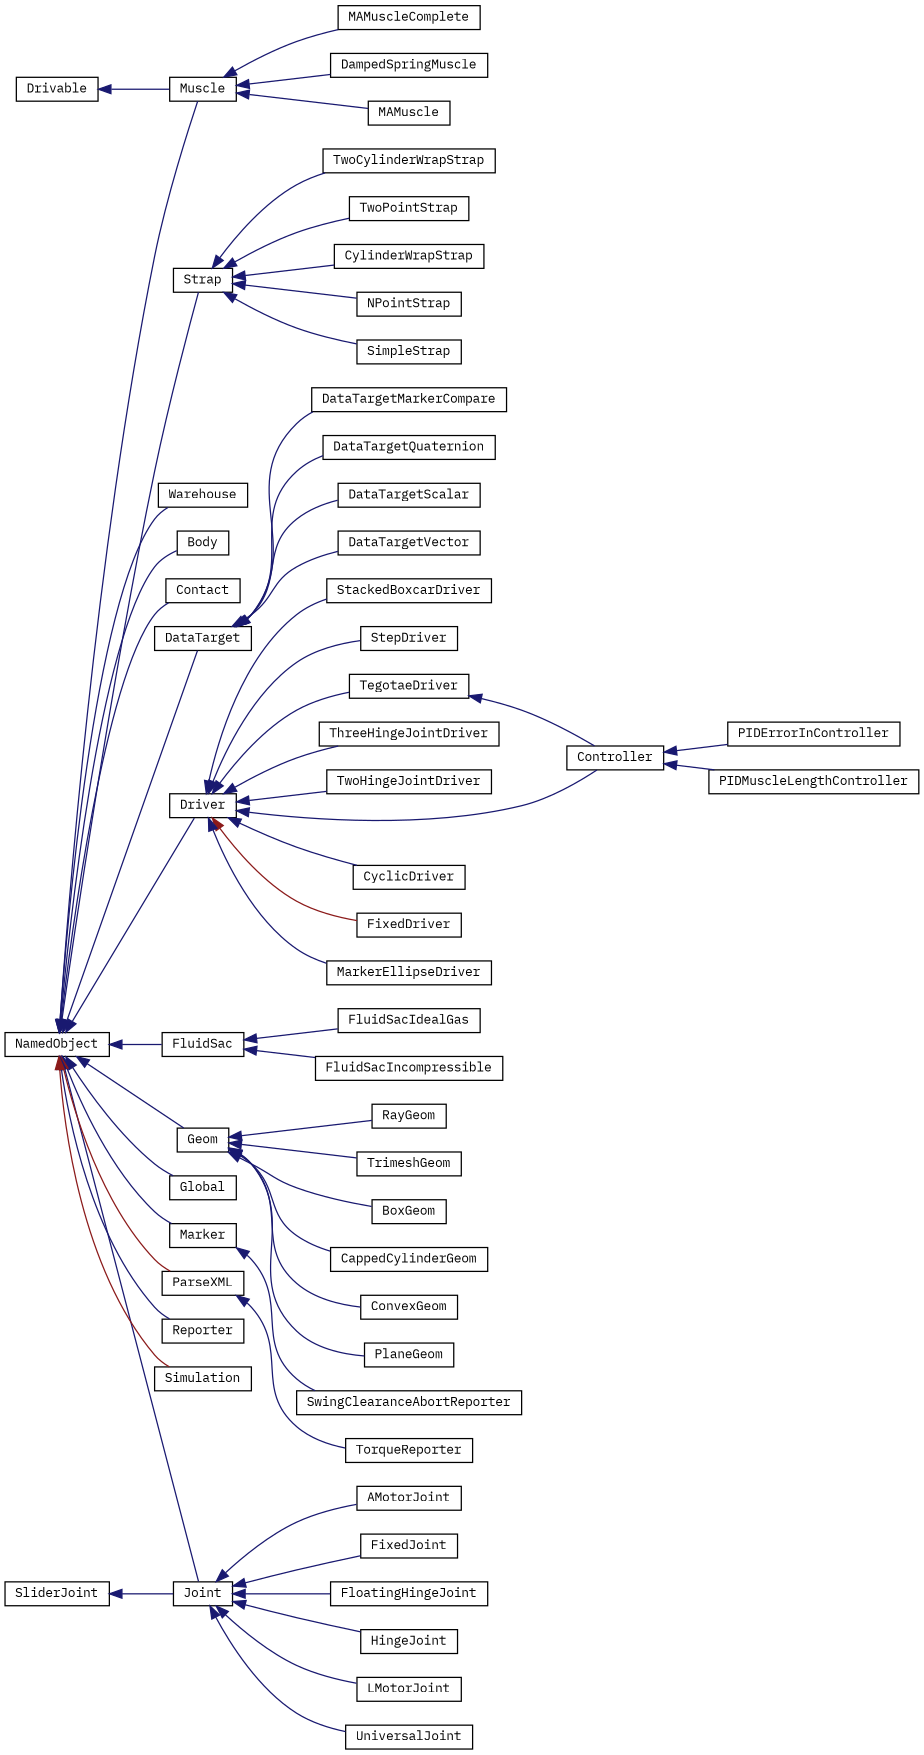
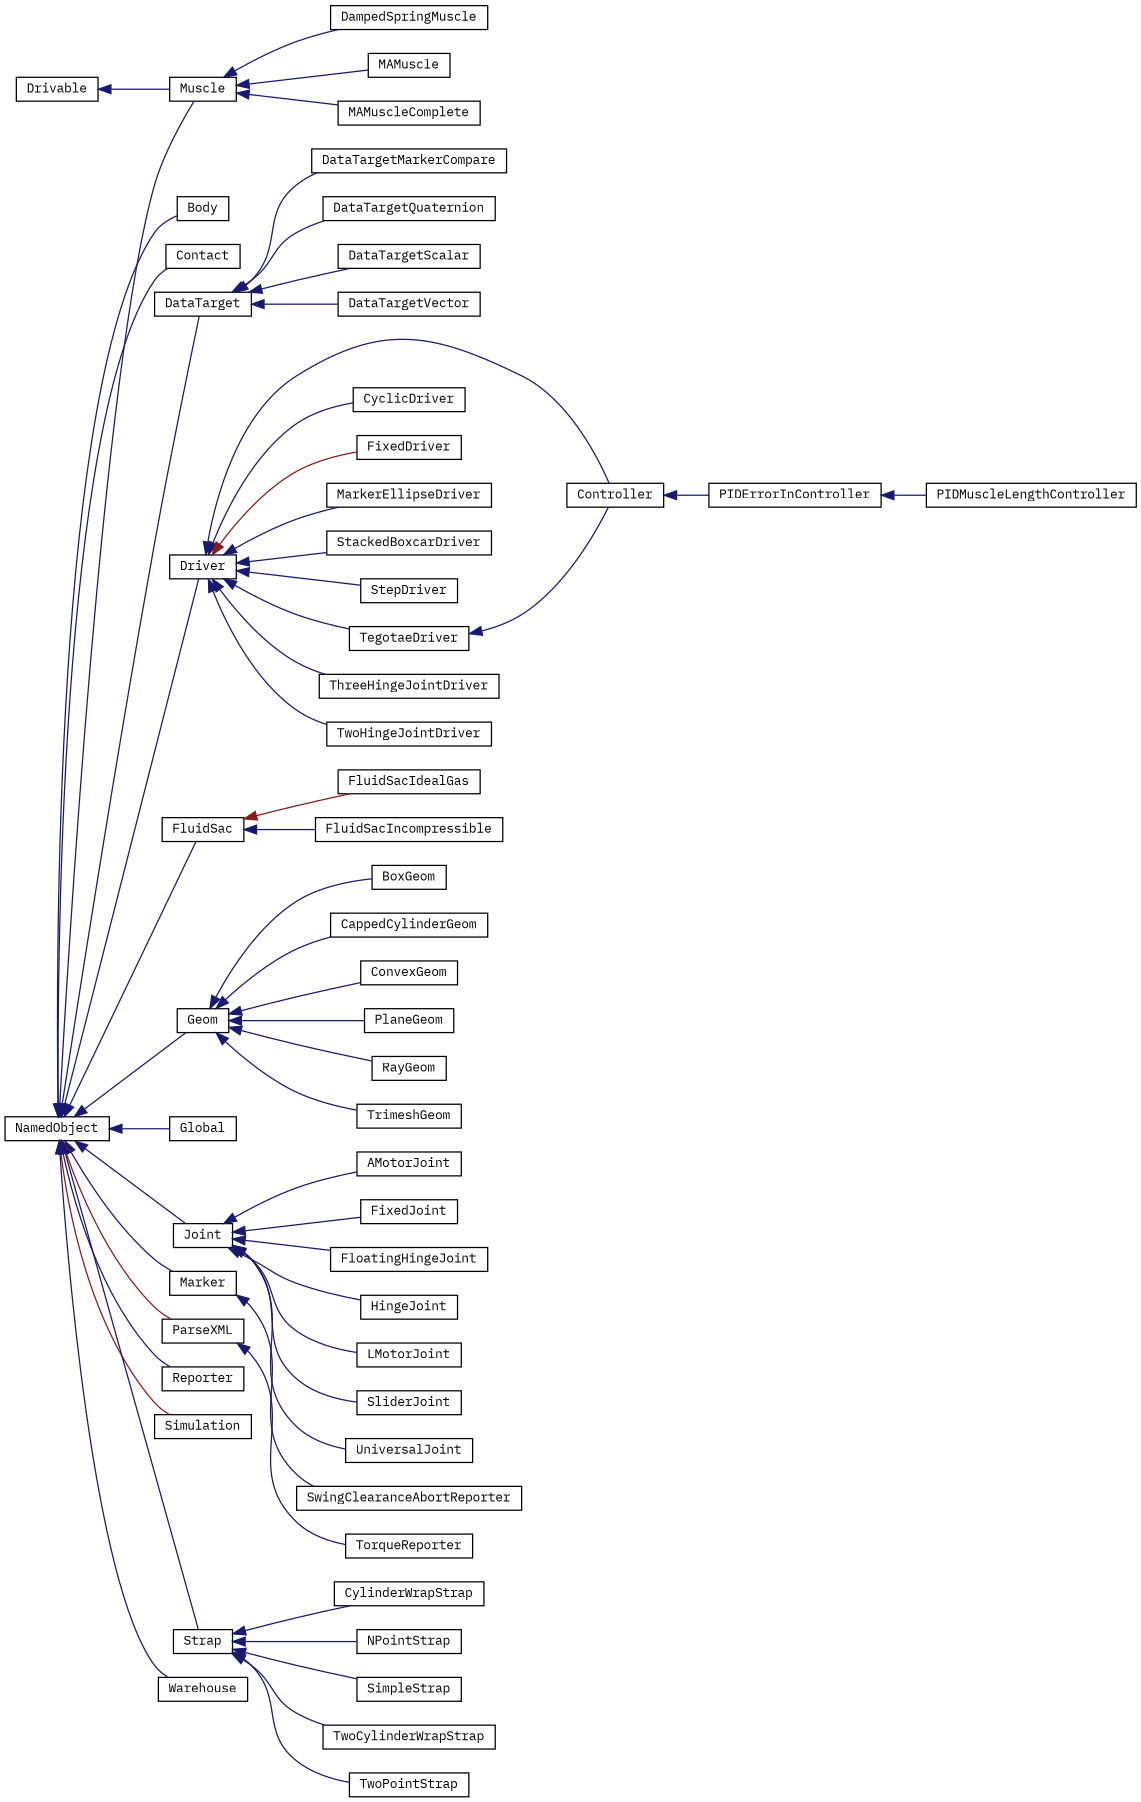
  digraph {
    fontname="IBM Plex Mono"
    rankdir=LR
    node [color=black fillcolor=white fontname="IBM Plex Mono" fontsize=10 shape=record style=filled]
    edge [color=midnightblue dir=back fontname="IBM Plex Mono" fontsize=10 labelfontname=Helvetica labelfontsize=10 style=solid]
    n1 [height=0.2 label=Drivable width=0.4]
    n2 [height=0.2 label=Muscle width=0.4]
    n3 [height=0.2 label=Controller width=0.4]
    n4 [height=0.2 label=PIDErrorInController width=0.4]
    n5 [height=0.2 label=PIDMuscleLengthController width=0.4]
    n6 [height=0.2 label=DampedSpringMuscle width=0.4]
    n7 [height=0.2 label=MAMuscle width=0.4]
    n8 [height=0.2 label=MAMuscleComplete width=0.4]
    n9 [height=0.2 label=NamedObject width=0.4]
    n10 [height=0.2 label=Body width=0.4]
    n11 [height=0.2 label=Contact width=0.4]
    n12 [height=0.2 label=DataTarget width=0.4]
    n13 [height=0.2 label=Driver width=0.4]
    n14 [height=0.2 label=FluidSac width=0.4]
    n15 [height=0.2 label=Geom width=0.4]
    n16 [height=0.2 label=Global width=0.4]
    n17 [height=0.2 label=Joint width=0.4]
    n18 [height=0.2 label=Marker width=0.4]
    n19 [height=0.2 label=ParseXML width=0.4]
    n20 [height=0.2 label=Reporter width=0.4]
    n21 [height=0.2 label=Simulation width=0.4]
    n22 [height=0.2 label=Strap width=0.4]
    n23 [height=0.2 label=Warehouse width=0.4]
    n24 [height=0.2 label=DataTargetMarkerCompare width=0.4]
    n25 [height=0.2 label=DataTargetQuaternion width=0.4]
    n26 [height=0.2 label=DataTargetScalar width=0.4]
    n27 [height=0.2 label=DataTargetVector width=0.4]
    n28 [height=0.2 label=CyclicDriver width=0.4]
    n29 [height=0.2 label=FixedDriver width=0.4]
    n30 [height=0.2 label=MarkerEllipseDriver width=0.4]
    n31 [height=0.2 label=StackedBoxcarDriver width=0.4]
    n32 [height=0.2 label=StepDriver width=0.4]
    n33 [height=0.2 label=TegotaeDriver width=0.4]
    n34 [height=0.2 label=ThreeHingeJointDriver width=0.4]
    n35 [height=0.2 label=TwoHingeJointDriver width=0.4]
    n36 [height=0.2 label=FluidSacIdealGas width=0.4]
    n37 [height=0.2 label=FluidSacIncompressible width=0.4]
    n38 [height=0.2 label=BoxGeom width=0.4]
    n39 [height=0.2 label=CappedCylinderGeom width=0.4]
    n40 [height=0.2 label=ConvexGeom width=0.4]
    n41 [height=0.2 label=PlaneGeom width=0.4]
    n42 [height=0.2 label=RayGeom width=0.4]
    n43 [height=0.2 label=TrimeshGeom width=0.4]
    n44 [height=0.2 label=AMotorJoint width=0.4]
    n45 [height=0.2 label=FixedJoint width=0.4]
    n46 [height=0.2 label=FloatingHingeJoint width=0.4]
    n47 [height=0.2 label=HingeJoint width=0.4]
    n48 [height=0.2 label=LMotorJoint width=0.4]
    n49 [height=0.2 label=SliderJoint width=0.4]
    n50 [height=0.2 label=UniversalJoint width=0.4]
    n51 [height=0.2 label=SwingClearanceAbortReporter width=0.4]
    n52 [height=0.2 label=TorqueReporter width=0.4]
    n53 [height=0.2 label=CylinderWrapStrap width=0.4]
    n54 [height=0.2 label=NPointStrap width=0.4]
    n55 [height=0.2 label=SimpleStrap width=0.4]
    n56 [height=0.2 label=TwoCylinderWrapStrap width=0.4]
    n57 [height=0.2 label=TwoPointStrap width=0.4]
    n1 -> n2
    n2 -> n6
    n2 -> n7
    n2 -> n8
    n3 -> n4
-   n3 -> n5
+   n4 -> n5
    n9 -> n2
    n9 -> n10
    n9 -> n11
    n9 -> n12
    n9 -> n13
    n9 -> n14
    n9 -> n15
    n9 -> n16
    n9 -> n17
    n9 -> n18
    n9 -> n19 [color=firebrick4]
    n9 -> n20
    n9 -> n21 [color=firebrick4]
    n9 -> n22
    n9 -> n23
    n12 -> n24
    n12 -> n25
    n12 -> n26
    n12 -> n27
    n13 -> n3
    n13 -> n28
    n13 -> n29 [color=firebrick4]
    n13 -> n30
    n13 -> n31
    n13 -> n32
    n13 -> n33
    n13 -> n34
    n13 -> n35
-   n14 -> n36
+   n14 -> n36 [color=firebrick4]
    n14 -> n37
    n15 -> n38
    n15 -> n39
    n15 -> n40
    n15 -> n41
    n15 -> n42
    n15 -> n43
    n17 -> n44
    n17 -> n45
    n17 -> n46
    n17 -> n47
    n17 -> n48
-   n49 -> n17
+   n17 -> n49
    n17 -> n50
    n18 -> n51
    n19 -> n52
    n22 -> n53
    n22 -> n54
    n22 -> n55
    n22 -> n56
    n22 -> n57
    n33 -> n3
  }
